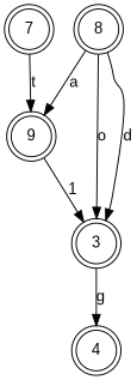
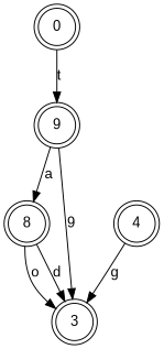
  digraph {
    fontname="Liberation Sans"
    node [fontname="Liberation Sans" shape=doublecircle]
    edge [fontname="Liberation Sans"]
-   n1 [label=7]
+   n1 [label=0]
    n2 [label=9]
    n3 [label=8]
    n4 [label=3]
    n5 [label=4]
    n1 -> n2 [label=t]
-   n3 -> n2 [label=a]
-   n2 -> n4 [label=1]
+   n2 -> n3 [label=a]
+   n2 -> n4 [label=9]
    n3 -> n4 [label=o]
    n3 -> n4 [label=d]
-   n4 -> n5 [label=g]
+   n5 -> n4 [label=g]
  }
